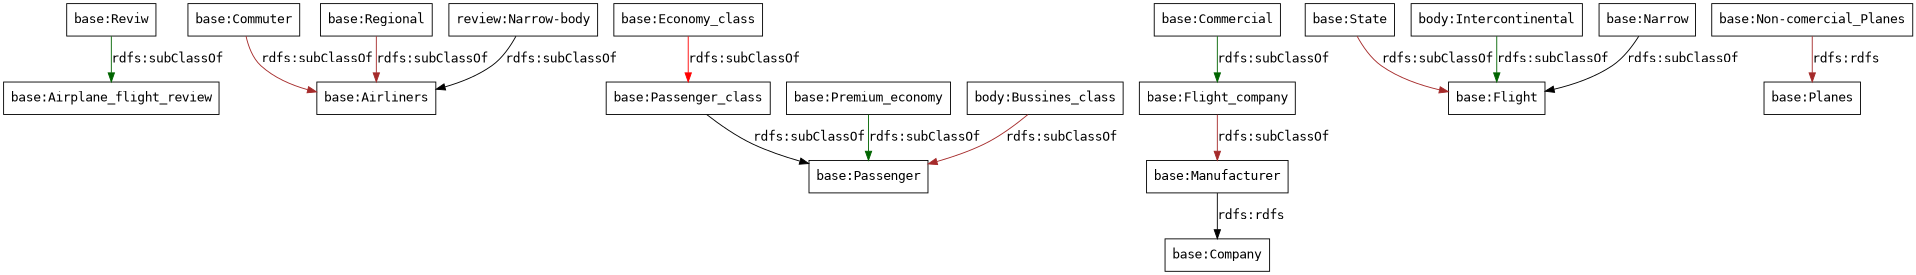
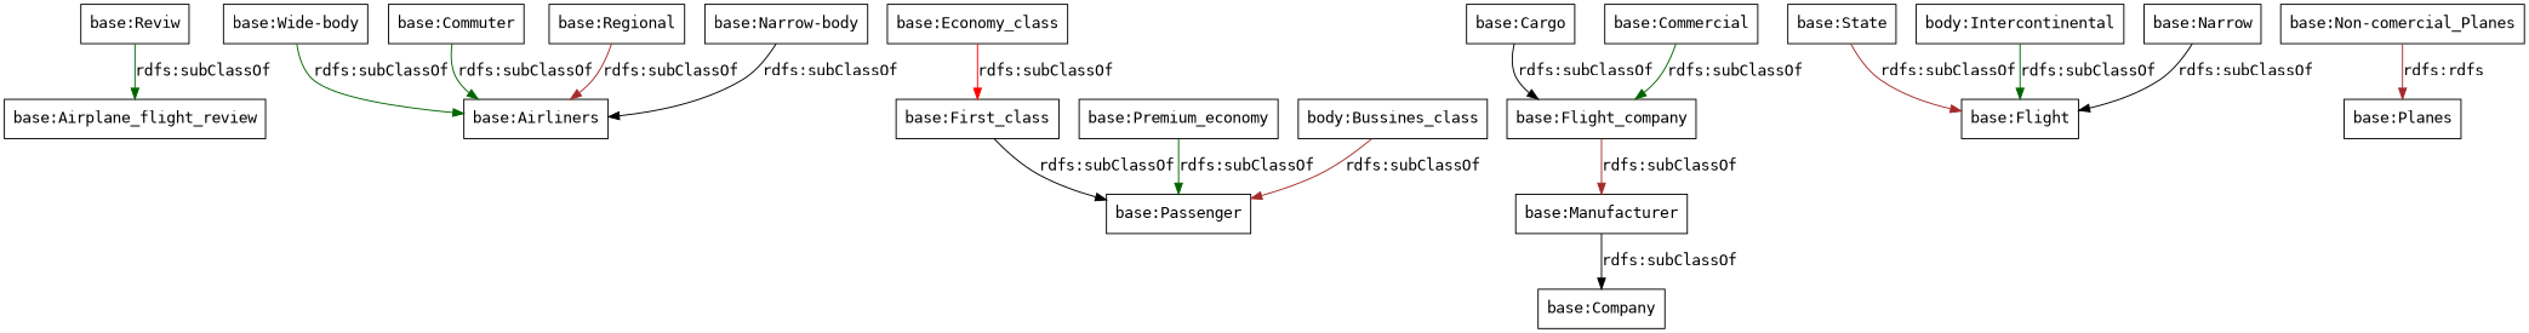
  digraph {
    fontname="DejaVu Sans Mono"
    rankdir=TB
    node [color=black fontname="DejaVu Sans Mono" shape=rectangle]
    edge [color=brown fontname="DejaVu Sans Mono"]
    "base:Reviw"
    "base:Airplane_flight_review"
+   "base:Wide-body"
    "base:Airliners"
    "base:Economy_class"
-   "base:First_class" [label="base:Passenger_class"]
+   "base:First_class"
+   "base:Cargo"
    "base:Flight_company"
    "base:Manufacturer"
    "base:Commuter"
    "base:Regional"
    "base:State"
    "base:Flight"
    n14 [label="body:Intercontinental"]
    n15 [label="base:Narrow"]
    "base:Non-comercial_Planes"
    "base:Planes"
-   "base:Narrow-body" [label="review:Narrow-body"]
+   "base:Narrow-body"
    "base:Premium_economy"
    "base:Passenger"
    n21 [label="body:Bussines_class"]
    "base:Commercial"
    "base:Company"
    "base:Reviw" -> "base:Airplane_flight_review" [color=darkgreen label="rdfs:subClassOf"]
+   "base:Wide-body" -> "base:Airliners" [color=darkgreen label="rdfs:subClassOf"]
    "base:Economy_class" -> "base:First_class" [color=red label="rdfs:subClassOf"]
    "base:First_class" -> "base:Passenger" [color=black label="rdfs:subClassOf"]
+   "base:Cargo" -> "base:Flight_company" [color=black label="rdfs:subClassOf"]
    "base:Flight_company" -> "base:Manufacturer" [label="rdfs:subClassOf"]
-   "base:Manufacturer" -> "base:Company" [color=black label="rdfs:rdfs"]
-   "base:Commuter" -> "base:Airliners" [label="rdfs:subClassOf"]
+   "base:Manufacturer" -> "base:Company" [color=black label="rdfs:subClassOf"]
+   "base:Commuter" -> "base:Airliners" [color=darkgreen label="rdfs:subClassOf"]
    "base:Regional" -> "base:Airliners" [label="rdfs:subClassOf"]
    "base:State" -> "base:Flight" [label="rdfs:subClassOf"]
    n14 -> "base:Flight" [color=darkgreen label="rdfs:subClassOf"]
    n15 -> "base:Flight" [color=black label="rdfs:subClassOf"]
    "base:Non-comercial_Planes" -> "base:Planes" [label="rdfs:rdfs"]
    "base:Narrow-body" -> "base:Airliners" [color=black label="rdfs:subClassOf"]
    "base:Premium_economy" -> "base:Passenger" [color=darkgreen label="rdfs:subClassOf"]
    n21 -> "base:Passenger" [label="rdfs:subClassOf"]
    "base:Commercial" -> "base:Flight_company" [color=darkgreen label="rdfs:subClassOf"]
  }
